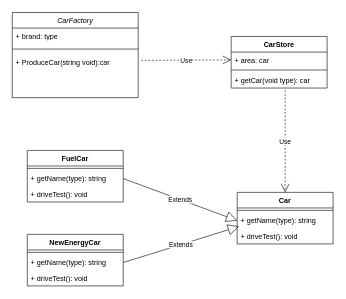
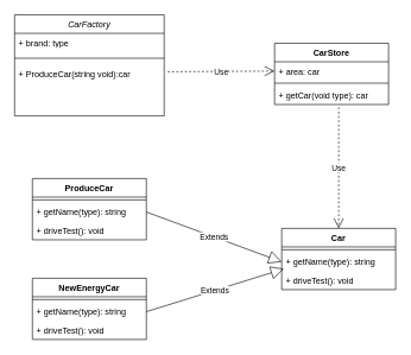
  <mxCell id="0" />
  <mxCell id="1" parent="0" />
  <mxCell id="2" value="CarFactory" style="swimlane;fontStyle=2;align=center;verticalAlign=top;childLayout=stackLayout;horizontal=1;startSize=26;horizontalStack=0;resizeParent=1;resizeLast=0;collapsible=1;marginBottom=0;rounded=0;shadow=0;strokeWidth=1;" vertex="1" parent="1"><mxGeometry x="20" y="20" width="210" height="142" as="geometry"><mxRectangle x="230" y="140" width="160" height="26" as="alternateBounds" /></mxGeometry></mxCell>
  <mxCell id="3" value="+ brand: type" style="text;strokeColor=none;fillColor=none;align=left;verticalAlign=top;spacingLeft=4;spacingRight=4;overflow=hidden;rotatable=0;points=[[0,0.5],[1,0.5]];portConstraint=eastwest;whiteSpace=wrap;html=1;" vertex="1" parent="2"><mxGeometry y="26" width="210" height="26" as="geometry" /></mxCell>
  <mxCell id="4" value="" style="line;html=1;strokeWidth=1;align=left;verticalAlign=middle;spacingTop=-1;spacingLeft=3;spacingRight=3;rotatable=0;labelPosition=right;points=[];portConstraint=eastwest;" vertex="1" parent="2"><mxGeometry y="52" width="210" height="18" as="geometry" /></mxCell>
  <mxCell id="5" value="+ ProduceCar(string void):car" style="text;align=left;verticalAlign=top;spacingLeft=4;spacingRight=4;overflow=hidden;rotatable=0;points=[[0,0.5],[1,0.5]];portConstraint=eastwest;" vertex="1" parent="2"><mxGeometry y="70" width="210" height="26" as="geometry" /></mxCell>
  <mxCell id="6" value="Car" style="swimlane;fontStyle=1;align=center;verticalAlign=top;childLayout=stackLayout;horizontal=1;startSize=26;horizontalStack=0;resizeParent=1;resizeParentMax=0;resizeLast=0;collapsible=1;marginBottom=0;whiteSpace=wrap;html=1;" vertex="1" parent="1"><mxGeometry x="395" y="320" width="160" height="86" as="geometry" /></mxCell>
  <mxCell id="7" value="" style="line;strokeWidth=1;fillColor=none;align=left;verticalAlign=middle;spacingTop=-1;spacingLeft=3;spacingRight=3;rotatable=0;labelPosition=right;points=[];portConstraint=eastwest;strokeColor=inherit;" vertex="1" parent="6"><mxGeometry y="26" width="160" height="8" as="geometry" /></mxCell>
  <mxCell id="8" value="+ getName(type): string" style="text;strokeColor=none;fillColor=none;align=left;verticalAlign=top;spacingLeft=4;spacingRight=4;overflow=hidden;rotatable=0;points=[[0,0.5],[1,0.5]];portConstraint=eastwest;whiteSpace=wrap;html=1;" vertex="1" parent="6"><mxGeometry y="34" width="160" height="26" as="geometry" /></mxCell>
  <mxCell id="9" value="+ driveTest(): void" style="text;strokeColor=none;fillColor=none;align=left;verticalAlign=top;spacingLeft=4;spacingRight=4;overflow=hidden;rotatable=0;points=[[0,0.5],[1,0.5]];portConstraint=eastwest;whiteSpace=wrap;html=1;" vertex="1" parent="6"><mxGeometry y="60" width="160" height="26" as="geometry" /></mxCell>
  <mxCell id="10" value="CarStore" style="swimlane;fontStyle=1;align=center;verticalAlign=top;childLayout=stackLayout;horizontal=1;startSize=26;horizontalStack=0;resizeParent=1;resizeParentMax=0;resizeLast=0;collapsible=1;marginBottom=0;whiteSpace=wrap;html=1;" vertex="1" parent="1"><mxGeometry x="385" y="60" width="160" height="86" as="geometry" /></mxCell>
  <mxCell id="11" value="+ area: car" style="text;strokeColor=none;fillColor=none;align=left;verticalAlign=top;spacingLeft=4;spacingRight=4;overflow=hidden;rotatable=0;points=[[0,0.5],[1,0.5]];portConstraint=eastwest;whiteSpace=wrap;html=1;" vertex="1" parent="10"><mxGeometry y="26" width="160" height="26" as="geometry" /></mxCell>
  <mxCell id="12" value="" style="line;strokeWidth=1;fillColor=none;align=left;verticalAlign=middle;spacingTop=-1;spacingLeft=3;spacingRight=3;rotatable=0;labelPosition=right;points=[];portConstraint=eastwest;strokeColor=inherit;" vertex="1" parent="10"><mxGeometry y="52" width="160" height="8" as="geometry" /></mxCell>
  <mxCell id="13" value="+ getCar(void type): car" style="text;strokeColor=none;fillColor=none;align=left;verticalAlign=top;spacingLeft=4;spacingRight=4;overflow=hidden;rotatable=0;points=[[0,0.5],[1,0.5]];portConstraint=eastwest;whiteSpace=wrap;html=1;" vertex="1" parent="10"><mxGeometry y="60" width="160" height="26" as="geometry" /></mxCell>
- <mxCell id="14" value="FuelCar" style="swimlane;fontStyle=1;align=center;verticalAlign=top;childLayout=stackLayout;horizontal=1;startSize=26;horizontalStack=0;resizeParent=1;resizeParentMax=0;resizeLast=0;collapsible=1;marginBottom=0;whiteSpace=wrap;html=1;" vertex="1" parent="1"><mxGeometry x="45" y="250" width="160" height="86" as="geometry" /></mxCell>
+ <mxCell id="14" value="ProduceCar" style="swimlane;fontStyle=1;align=center;verticalAlign=top;childLayout=stackLayout;horizontal=1;startSize=26;horizontalStack=0;resizeParent=1;resizeParentMax=0;resizeLast=0;collapsible=1;marginBottom=0;whiteSpace=wrap;html=1;" vertex="1" parent="1"><mxGeometry x="45" y="250" width="160" height="86" as="geometry" /></mxCell>
  <mxCell id="15" value="" style="line;strokeWidth=1;fillColor=none;align=left;verticalAlign=middle;spacingTop=-1;spacingLeft=3;spacingRight=3;rotatable=0;labelPosition=right;points=[];portConstraint=eastwest;strokeColor=inherit;" vertex="1" parent="14"><mxGeometry y="26" width="160" height="8" as="geometry" /></mxCell>
  <mxCell id="16" value="+ getName(type): string" style="text;strokeColor=none;fillColor=none;align=left;verticalAlign=top;spacingLeft=4;spacingRight=4;overflow=hidden;rotatable=0;points=[[0,0.5],[1,0.5]];portConstraint=eastwest;whiteSpace=wrap;html=1;" vertex="1" parent="14"><mxGeometry y="34" width="160" height="26" as="geometry" /></mxCell>
  <mxCell id="17" value="+ driveTest(): void" style="text;strokeColor=none;fillColor=none;align=left;verticalAlign=top;spacingLeft=4;spacingRight=4;overflow=hidden;rotatable=0;points=[[0,0.5],[1,0.5]];portConstraint=eastwest;whiteSpace=wrap;html=1;" vertex="1" parent="14"><mxGeometry y="60" width="160" height="26" as="geometry" /></mxCell>
  <mxCell id="18" value="NewEnergyCar" style="swimlane;fontStyle=1;align=center;verticalAlign=top;childLayout=stackLayout;horizontal=1;startSize=26;horizontalStack=0;resizeParent=1;resizeParentMax=0;resizeLast=0;collapsible=1;marginBottom=0;whiteSpace=wrap;html=1;" vertex="1" parent="1"><mxGeometry x="45" y="390" width="160" height="86" as="geometry" /></mxCell>
  <mxCell id="19" value="" style="line;strokeWidth=1;fillColor=none;align=left;verticalAlign=middle;spacingTop=-1;spacingLeft=3;spacingRight=3;rotatable=0;labelPosition=right;points=[];portConstraint=eastwest;strokeColor=inherit;" vertex="1" parent="18"><mxGeometry y="26" width="160" height="8" as="geometry" /></mxCell>
  <mxCell id="20" value="+ getName(type): string" style="text;strokeColor=none;fillColor=none;align=left;verticalAlign=top;spacingLeft=4;spacingRight=4;overflow=hidden;rotatable=0;points=[[0,0.5],[1,0.5]];portConstraint=eastwest;whiteSpace=wrap;html=1;" vertex="1" parent="18"><mxGeometry y="34" width="160" height="26" as="geometry" /></mxCell>
  <mxCell id="21" value="+ driveTest(): void" style="text;strokeColor=none;fillColor=none;align=left;verticalAlign=top;spacingLeft=4;spacingRight=4;overflow=hidden;rotatable=0;points=[[0,0.5],[1,0.5]];portConstraint=eastwest;whiteSpace=wrap;html=1;" vertex="1" parent="18"><mxGeometry y="60" width="160" height="26" as="geometry" /></mxCell>
  <mxCell id="22" value="Use" style="endArrow=open;endSize=12;dashed=1;html=1;rounded=0;entryX=0;entryY=0.5;entryDx=0;entryDy=0;" edge="1" parent="1" target="11"><mxGeometry width="160" relative="1" as="geometry"><mxPoint x="235" y="100" as="sourcePoint" /><mxPoint x="325" y="230" as="targetPoint" /></mxGeometry></mxCell>
  <mxCell id="23" value="Use" style="endArrow=open;endSize=12;dashed=1;html=1;rounded=0;entryX=0.5;entryY=0;entryDx=0;entryDy=0;" edge="1" parent="1" target="6"><mxGeometry width="160" relative="1" as="geometry"><mxPoint x="475" y="150" as="sourcePoint" /><mxPoint x="325" y="230" as="targetPoint" /></mxGeometry></mxCell>
  <mxCell id="24" value="Extends" style="endArrow=block;endSize=16;endFill=0;html=1;rounded=0;exitX=1;exitY=0.5;exitDx=0;exitDy=0;entryX=0;entryY=0.5;entryDx=0;entryDy=0;" edge="1" parent="1" source="16" target="8"><mxGeometry width="160" relative="1" as="geometry"><mxPoint x="165" y="230" as="sourcePoint" /><mxPoint x="325" y="230" as="targetPoint" /></mxGeometry></mxCell>
  <mxCell id="25" value="Extends" style="endArrow=block;endSize=16;endFill=0;html=1;rounded=0;exitX=1;exitY=0.5;exitDx=0;exitDy=0;entryX=0.019;entryY=-0.122;entryDx=0;entryDy=0;entryPerimeter=0;" edge="1" parent="1" source="20" target="9"><mxGeometry width="160" relative="1" as="geometry"><mxPoint x="165" y="230" as="sourcePoint" /><mxPoint x="325" y="230" as="targetPoint" /></mxGeometry></mxCell>
